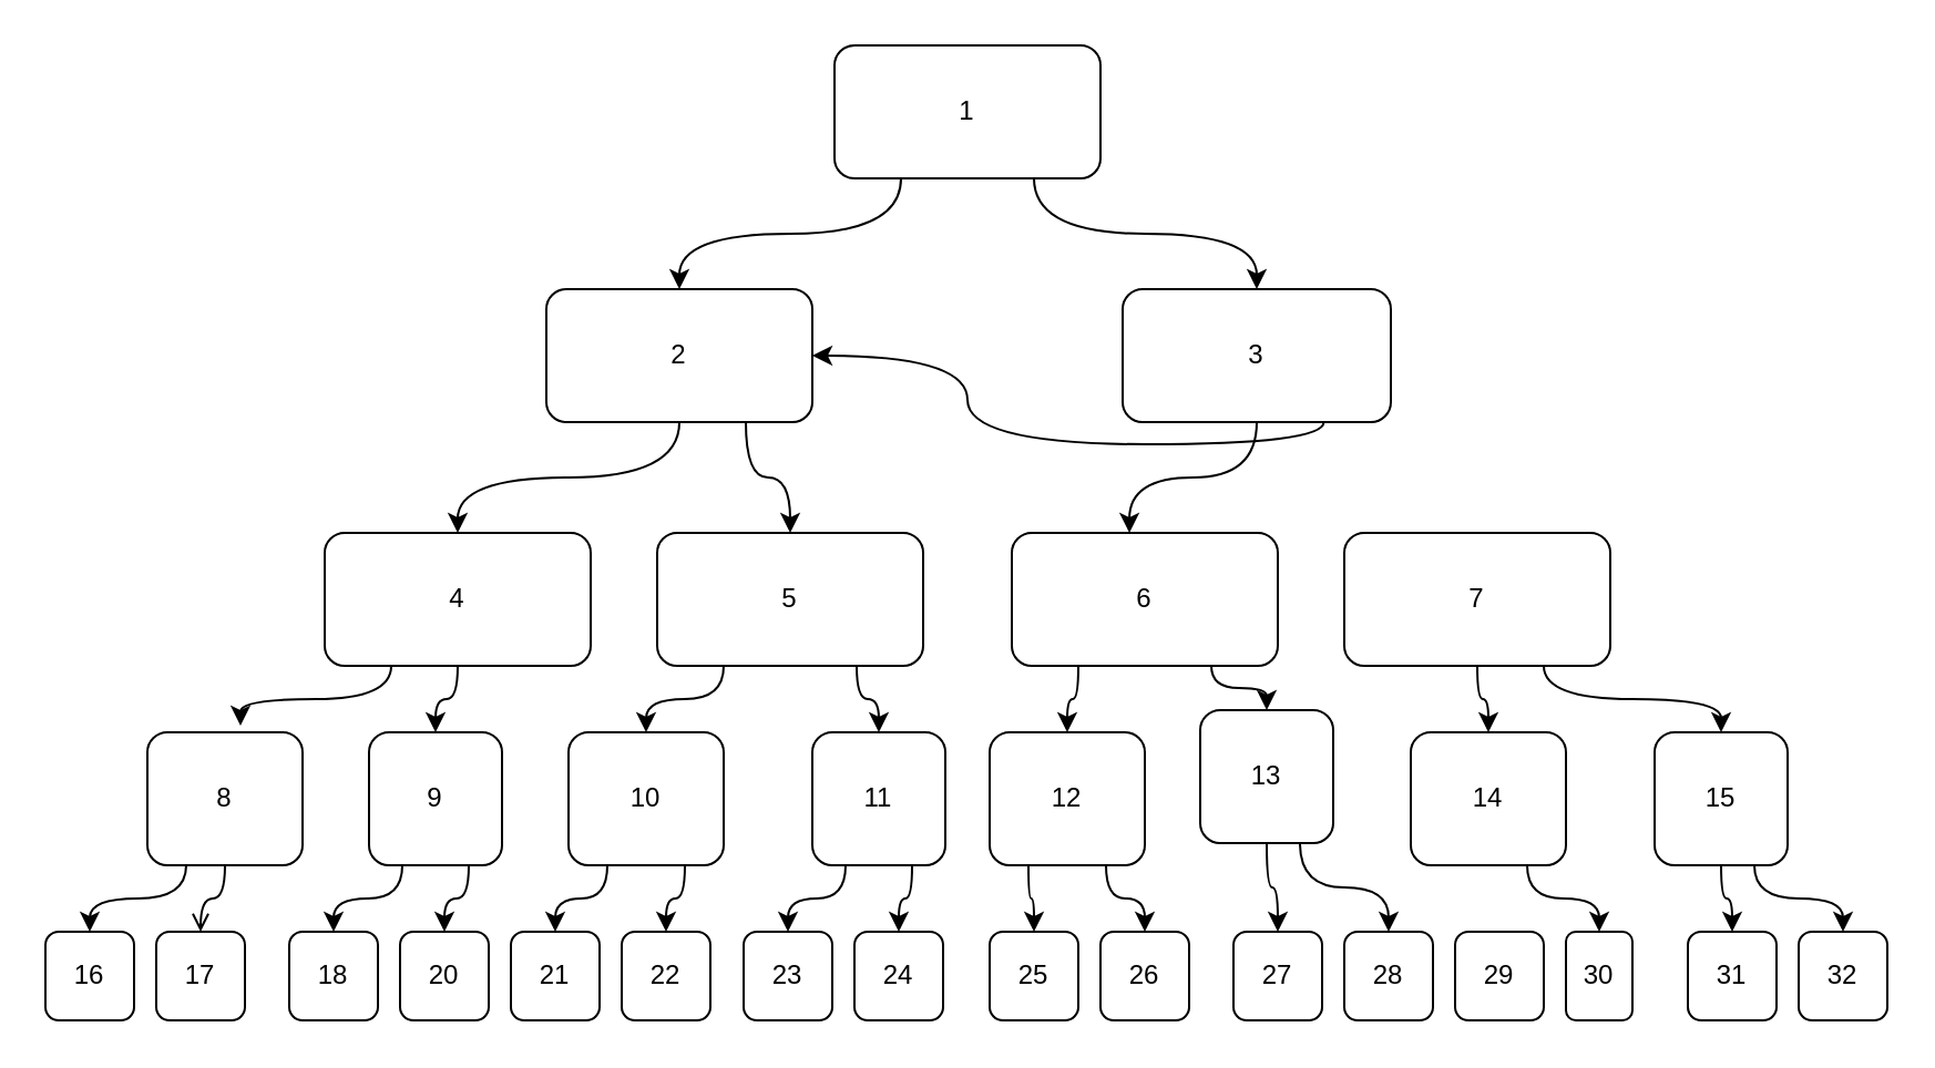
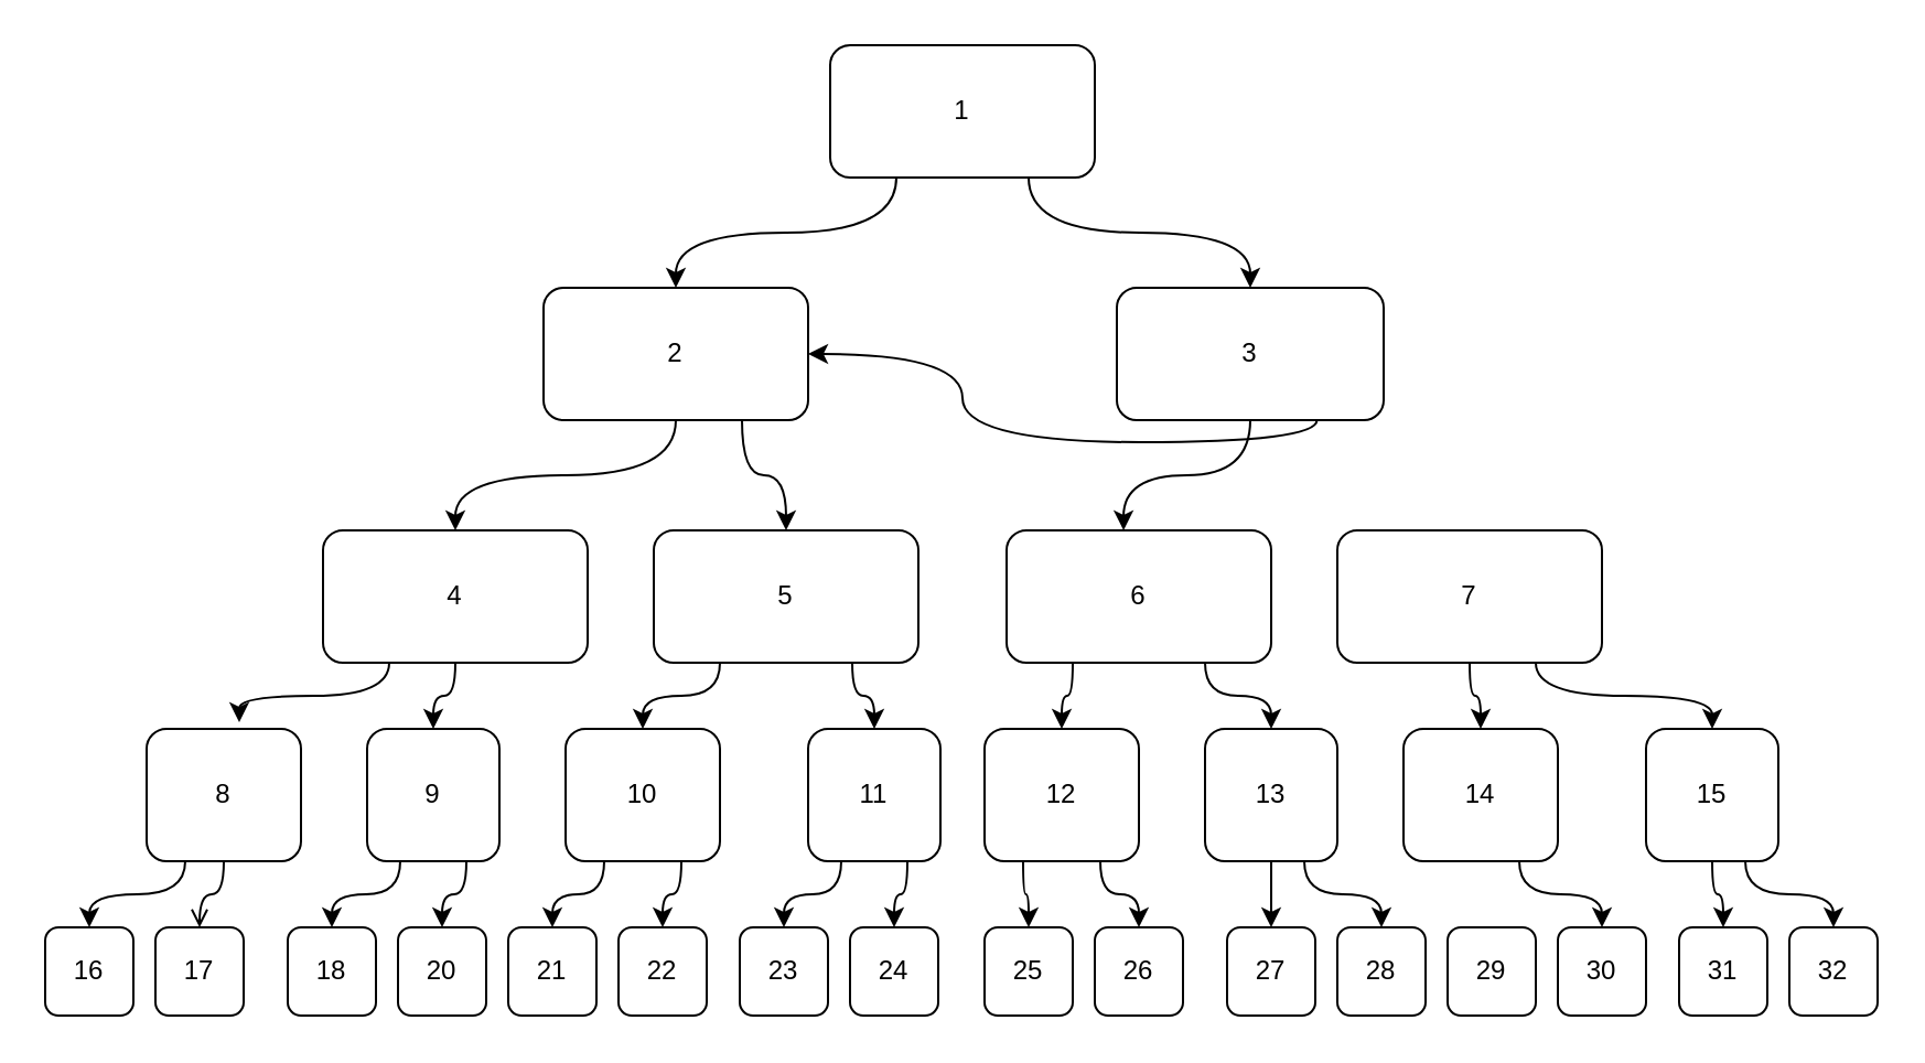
  <mxCell id="0" />
  <mxCell id="1" parent="0" />
  <mxCell id="2" style="edgeStyle=orthogonalEdgeStyle;curved=1;html=1;exitX=0.5;exitY=1;exitDx=0;exitDy=0;entryX=0.5;entryY=0;entryDx=0;entryDy=0;" edge="1" parent="1" source="4" target="22"><mxGeometry relative="1" as="geometry" /></mxCell>
  <mxCell id="3" style="edgeStyle=orthogonalEdgeStyle;curved=1;html=1;exitX=0.75;exitY=1;exitDx=0;exitDy=0;entryX=0.5;entryY=0;entryDx=0;entryDy=0;" edge="1" parent="1" source="4" target="19"><mxGeometry relative="1" as="geometry" /></mxCell>
  <mxCell id="4" value="2" style="rounded=1;whiteSpace=wrap;html=1;" vertex="1" parent="1"><mxGeometry x="246" y="130" width="120" height="60" as="geometry" /></mxCell>
  <mxCell id="5" style="edgeStyle=orthogonalEdgeStyle;html=1;exitX=0.25;exitY=1;exitDx=0;exitDy=0;entryX=0.5;entryY=0;entryDx=0;entryDy=0;curved=1;" edge="1" parent="1" source="7" target="4"><mxGeometry relative="1" as="geometry" /></mxCell>
  <mxCell id="6" style="edgeStyle=orthogonalEdgeStyle;curved=1;html=1;exitX=0.75;exitY=1;exitDx=0;exitDy=0;entryX=0.5;entryY=0;entryDx=0;entryDy=0;" edge="1" parent="1" source="7" target="10"><mxGeometry relative="1" as="geometry" /></mxCell>
  <mxCell id="7" value="1" style="rounded=1;whiteSpace=wrap;html=1;" vertex="1" parent="1"><mxGeometry x="376" y="20" width="120" height="60" as="geometry" /></mxCell>
  <mxCell id="8" style="edgeStyle=orthogonalEdgeStyle;curved=1;html=1;exitX=0.5;exitY=1;exitDx=0;exitDy=0;entryX=0.442;entryY=0;entryDx=0;entryDy=0;entryPerimeter=0;" edge="1" parent="1" source="10" target="16"><mxGeometry relative="1" as="geometry" /></mxCell>
  <mxCell id="9" style="edgeStyle=orthogonalEdgeStyle;curved=1;html=1;exitX=0.75;exitY=1;exitDx=0;exitDy=0;" edge="1" parent="1" source="10" target="4"><mxGeometry relative="1" as="geometry" /></mxCell>
  <mxCell id="10" value="3" style="rounded=1;whiteSpace=wrap;html=1;" vertex="1" parent="1"><mxGeometry x="506" y="130" width="121" height="60" as="geometry" /></mxCell>
  <mxCell id="11" style="edgeStyle=orthogonalEdgeStyle;curved=1;html=1;exitX=0.5;exitY=1;exitDx=0;exitDy=0;entryX=0.5;entryY=0;entryDx=0;entryDy=0;" edge="1" parent="1" source="13" target="39"><mxGeometry relative="1" as="geometry" /></mxCell>
  <mxCell id="12" style="edgeStyle=orthogonalEdgeStyle;curved=1;html=1;exitX=0.75;exitY=1;exitDx=0;exitDy=0;entryX=0.5;entryY=0;entryDx=0;entryDy=0;" edge="1" parent="1" source="13" target="37"><mxGeometry relative="1" as="geometry" /></mxCell>
  <mxCell id="13" value="7" style="rounded=1;whiteSpace=wrap;html=1;" vertex="1" parent="1"><mxGeometry x="606" y="240" width="120" height="60" as="geometry" /></mxCell>
  <mxCell id="14" style="edgeStyle=orthogonalEdgeStyle;curved=1;html=1;exitX=0.25;exitY=1;exitDx=0;exitDy=0;entryX=0.5;entryY=0;entryDx=0;entryDy=0;" edge="1" parent="1" source="16" target="45"><mxGeometry relative="1" as="geometry" /></mxCell>
  <mxCell id="15" style="edgeStyle=orthogonalEdgeStyle;curved=1;html=1;exitX=0.75;exitY=1;exitDx=0;exitDy=0;entryX=0.5;entryY=0;entryDx=0;entryDy=0;" edge="1" parent="1" source="16" target="42"><mxGeometry relative="1" as="geometry" /></mxCell>
  <mxCell id="16" value="6" style="rounded=1;whiteSpace=wrap;html=1;" vertex="1" parent="1"><mxGeometry x="456" y="240" width="120" height="60" as="geometry" /></mxCell>
  <mxCell id="17" style="edgeStyle=orthogonalEdgeStyle;curved=1;html=1;exitX=0.25;exitY=1;exitDx=0;exitDy=0;entryX=0.5;entryY=0;entryDx=0;entryDy=0;" edge="1" parent="1" source="19" target="28"><mxGeometry relative="1" as="geometry" /></mxCell>
  <mxCell id="18" style="edgeStyle=orthogonalEdgeStyle;curved=1;html=1;exitX=0.75;exitY=1;exitDx=0;exitDy=0;entryX=0.5;entryY=0;entryDx=0;entryDy=0;" edge="1" parent="1" source="19" target="25"><mxGeometry relative="1" as="geometry" /></mxCell>
  <mxCell id="19" value="5" style="rounded=1;whiteSpace=wrap;html=1;" vertex="1" parent="1"><mxGeometry x="296" y="240" width="120" height="60" as="geometry" /></mxCell>
  <mxCell id="20" style="edgeStyle=orthogonalEdgeStyle;curved=1;html=1;exitX=0.25;exitY=1;exitDx=0;exitDy=0;entryX=0.6;entryY=-0.05;entryDx=0;entryDy=0;entryPerimeter=0;" edge="1" parent="1" source="22" target="34"><mxGeometry relative="1" as="geometry" /></mxCell>
  <mxCell id="21" style="edgeStyle=orthogonalEdgeStyle;curved=1;html=1;exitX=0.5;exitY=1;exitDx=0;exitDy=0;entryX=0.5;entryY=0;entryDx=0;entryDy=0;" edge="1" parent="1" source="22" target="31"><mxGeometry relative="1" as="geometry" /></mxCell>
  <mxCell id="22" value="4" style="rounded=1;whiteSpace=wrap;html=1;" vertex="1" parent="1"><mxGeometry x="146" y="240" width="120" height="60" as="geometry" /></mxCell>
  <mxCell id="23" style="edgeStyle=orthogonalEdgeStyle;curved=1;html=1;exitX=0.25;exitY=1;exitDx=0;exitDy=0;entryX=0.5;entryY=0;entryDx=0;entryDy=0;" edge="1" parent="1" source="25" target="52"><mxGeometry relative="1" as="geometry" /></mxCell>
  <mxCell id="24" style="edgeStyle=orthogonalEdgeStyle;curved=1;html=1;exitX=0.75;exitY=1;exitDx=0;exitDy=0;entryX=0.5;entryY=0;entryDx=0;entryDy=0;" edge="1" parent="1" source="25" target="53"><mxGeometry relative="1" as="geometry" /></mxCell>
  <mxCell id="25" value="11" style="rounded=1;whiteSpace=wrap;html=1;" vertex="1" parent="1"><mxGeometry x="366" y="330" width="60" height="60" as="geometry" /></mxCell>
  <mxCell id="26" style="edgeStyle=orthogonalEdgeStyle;curved=1;html=1;exitX=0.25;exitY=1;exitDx=0;exitDy=0;entryX=0.5;entryY=0;entryDx=0;entryDy=0;" edge="1" parent="1" source="28" target="50"><mxGeometry relative="1" as="geometry" /></mxCell>
  <mxCell id="27" style="edgeStyle=orthogonalEdgeStyle;curved=1;html=1;exitX=0.75;exitY=1;exitDx=0;exitDy=0;entryX=0.5;entryY=0;entryDx=0;entryDy=0;" edge="1" parent="1" source="28" target="51"><mxGeometry relative="1" as="geometry" /></mxCell>
  <mxCell id="28" value="10" style="rounded=1;whiteSpace=wrap;html=1;" vertex="1" parent="1"><mxGeometry x="256" y="330" width="70" height="60" as="geometry" /></mxCell>
  <mxCell id="29" style="edgeStyle=orthogonalEdgeStyle;curved=1;html=1;exitX=0.25;exitY=1;exitDx=0;exitDy=0;entryX=0.5;entryY=0;entryDx=0;entryDy=0;" edge="1" parent="1" source="31" target="48"><mxGeometry relative="1" as="geometry" /></mxCell>
  <mxCell id="30" style="edgeStyle=orthogonalEdgeStyle;curved=1;html=1;exitX=0.75;exitY=1;exitDx=0;exitDy=0;entryX=0.5;entryY=0;entryDx=0;entryDy=0;" edge="1" parent="1" source="31" target="49"><mxGeometry relative="1" as="geometry" /></mxCell>
  <mxCell id="31" value="9" style="rounded=1;whiteSpace=wrap;html=1;" vertex="1" parent="1"><mxGeometry x="166" y="330" width="60" height="60" as="geometry" /></mxCell>
  <mxCell id="32" style="edgeStyle=orthogonalEdgeStyle;curved=1;html=1;exitX=0.25;exitY=1;exitDx=0;exitDy=0;entryX=0.5;entryY=0;entryDx=0;entryDy=0;" edge="1" parent="1" source="34" target="46"><mxGeometry relative="1" as="geometry" /></mxCell>
  <mxCell id="33" style="edgeStyle=orthogonalEdgeStyle;curved=1;html=1;exitX=0.5;exitY=1;exitDx=0;exitDy=0;entryX=0.5;entryY=0;entryDx=0;entryDy=0;endArrow=open;" edge="1" parent="1" source="34" target="47"><mxGeometry relative="1" as="geometry" /></mxCell>
  <mxCell id="34" value="8" style="rounded=1;whiteSpace=wrap;html=1;" vertex="1" parent="1"><mxGeometry x="66" y="330" width="70" height="60" as="geometry" /></mxCell>
  <mxCell id="35" style="edgeStyle=orthogonalEdgeStyle;curved=1;html=1;exitX=0.5;exitY=1;exitDx=0;exitDy=0;entryX=0.5;entryY=0;entryDx=0;entryDy=0;" edge="1" parent="1" source="37" target="60"><mxGeometry relative="1" as="geometry" /></mxCell>
  <mxCell id="36" style="edgeStyle=orthogonalEdgeStyle;curved=1;html=1;exitX=0.75;exitY=1;exitDx=0;exitDy=0;entryX=0.5;entryY=0;entryDx=0;entryDy=0;" edge="1" parent="1" source="37" target="61"><mxGeometry relative="1" as="geometry" /></mxCell>
  <mxCell id="37" value="15" style="rounded=1;whiteSpace=wrap;html=1;" vertex="1" parent="1"><mxGeometry x="746" y="330" width="60" height="60" as="geometry" /></mxCell>
  <mxCell id="38" style="edgeStyle=orthogonalEdgeStyle;curved=1;html=1;exitX=0.75;exitY=1;exitDx=0;exitDy=0;entryX=0.5;entryY=0;entryDx=0;entryDy=0;" edge="1" parent="1" source="39" target="59"><mxGeometry relative="1" as="geometry" /></mxCell>
  <mxCell id="39" value="14" style="rounded=1;whiteSpace=wrap;html=1;" vertex="1" parent="1"><mxGeometry x="636" y="330" width="70" height="60" as="geometry" /></mxCell>
  <mxCell id="40" style="edgeStyle=orthogonalEdgeStyle;curved=1;html=1;exitX=0.5;exitY=1;exitDx=0;exitDy=0;entryX=0.5;entryY=0;entryDx=0;entryDy=0;" edge="1" parent="1" source="42" target="56"><mxGeometry relative="1" as="geometry" /></mxCell>
  <mxCell id="41" style="edgeStyle=orthogonalEdgeStyle;curved=1;html=1;exitX=0.75;exitY=1;exitDx=0;exitDy=0;entryX=0.5;entryY=0;entryDx=0;entryDy=0;" edge="1" parent="1" source="42" target="57"><mxGeometry relative="1" as="geometry" /></mxCell>
- <mxCell id="42" value="13" style="rounded=1;whiteSpace=wrap;html=1;" vertex="1" parent="1"><mxGeometry x="541" y="320" width="60" height="60" as="geometry" /></mxCell>
+ <mxCell id="42" value="13" style="rounded=1;whiteSpace=wrap;html=1;" vertex="1" parent="1"><mxGeometry x="546" y="330" width="60" height="60" as="geometry" /></mxCell>
  <mxCell id="43" style="edgeStyle=orthogonalEdgeStyle;curved=1;html=1;exitX=0.25;exitY=1;exitDx=0;exitDy=0;entryX=0.5;entryY=0;entryDx=0;entryDy=0;" edge="1" parent="1" source="45" target="54"><mxGeometry relative="1" as="geometry" /></mxCell>
  <mxCell id="44" style="edgeStyle=orthogonalEdgeStyle;curved=1;html=1;exitX=0.75;exitY=1;exitDx=0;exitDy=0;entryX=0.5;entryY=0;entryDx=0;entryDy=0;" edge="1" parent="1" source="45" target="55"><mxGeometry relative="1" as="geometry" /></mxCell>
  <mxCell id="45" value="12" style="rounded=1;whiteSpace=wrap;html=1;" vertex="1" parent="1"><mxGeometry x="446" y="330" width="70" height="60" as="geometry" /></mxCell>
  <mxCell id="46" value="16" style="rounded=1;whiteSpace=wrap;html=1;" vertex="1" parent="1"><mxGeometry x="20" y="420" width="40" height="40" as="geometry" /></mxCell>
  <mxCell id="47" value="17" style="rounded=1;whiteSpace=wrap;html=1;" vertex="1" parent="1"><mxGeometry x="70" y="420" width="40" height="40" as="geometry" /></mxCell>
  <mxCell id="48" value="18" style="rounded=1;whiteSpace=wrap;html=1;" vertex="1" parent="1"><mxGeometry x="130" y="420" width="40" height="40" as="geometry" /></mxCell>
  <mxCell id="49" value="20" style="rounded=1;whiteSpace=wrap;html=1;" vertex="1" parent="1"><mxGeometry x="180" y="420" width="40" height="40" as="geometry" /></mxCell>
  <mxCell id="50" value="21" style="rounded=1;whiteSpace=wrap;html=1;" vertex="1" parent="1"><mxGeometry x="230" y="420" width="40" height="40" as="geometry" /></mxCell>
  <mxCell id="51" value="22" style="rounded=1;whiteSpace=wrap;html=1;" vertex="1" parent="1"><mxGeometry x="280" y="420" width="40" height="40" as="geometry" /></mxCell>
  <mxCell id="52" value="23" style="rounded=1;whiteSpace=wrap;html=1;" vertex="1" parent="1"><mxGeometry x="335" y="420" width="40" height="40" as="geometry" /></mxCell>
  <mxCell id="53" value="24" style="rounded=1;whiteSpace=wrap;html=1;" vertex="1" parent="1"><mxGeometry x="385" y="420" width="40" height="40" as="geometry" /></mxCell>
  <mxCell id="54" value="25" style="rounded=1;whiteSpace=wrap;html=1;" vertex="1" parent="1"><mxGeometry x="446" y="420" width="40" height="40" as="geometry" /></mxCell>
  <mxCell id="55" value="26" style="rounded=1;whiteSpace=wrap;html=1;" vertex="1" parent="1"><mxGeometry x="496" y="420" width="40" height="40" as="geometry" /></mxCell>
  <mxCell id="56" value="27" style="rounded=1;whiteSpace=wrap;html=1;" vertex="1" parent="1"><mxGeometry x="556" y="420" width="40" height="40" as="geometry" /></mxCell>
  <mxCell id="57" value="28" style="rounded=1;whiteSpace=wrap;html=1;" vertex="1" parent="1"><mxGeometry x="606" y="420" width="40" height="40" as="geometry" /></mxCell>
  <mxCell id="58" value="29" style="rounded=1;whiteSpace=wrap;html=1;" vertex="1" parent="1"><mxGeometry x="656" y="420" width="40" height="40" as="geometry" /></mxCell>
- <mxCell id="59" value="30" style="rounded=1;whiteSpace=wrap;html=1;" vertex="1" parent="1"><mxGeometry x="706" y="420" width="30" height="40" as="geometry" /></mxCell>
+ <mxCell id="59" value="30" style="rounded=1;whiteSpace=wrap;html=1;" vertex="1" parent="1"><mxGeometry x="706" y="420" width="40" height="40" as="geometry" /></mxCell>
  <mxCell id="60" value="31" style="rounded=1;whiteSpace=wrap;html=1;" vertex="1" parent="1"><mxGeometry x="761" y="420" width="40" height="40" as="geometry" /></mxCell>
  <mxCell id="61" value="32" style="rounded=1;whiteSpace=wrap;html=1;" vertex="1" parent="1"><mxGeometry x="811" y="420" width="40" height="40" as="geometry" /></mxCell>
